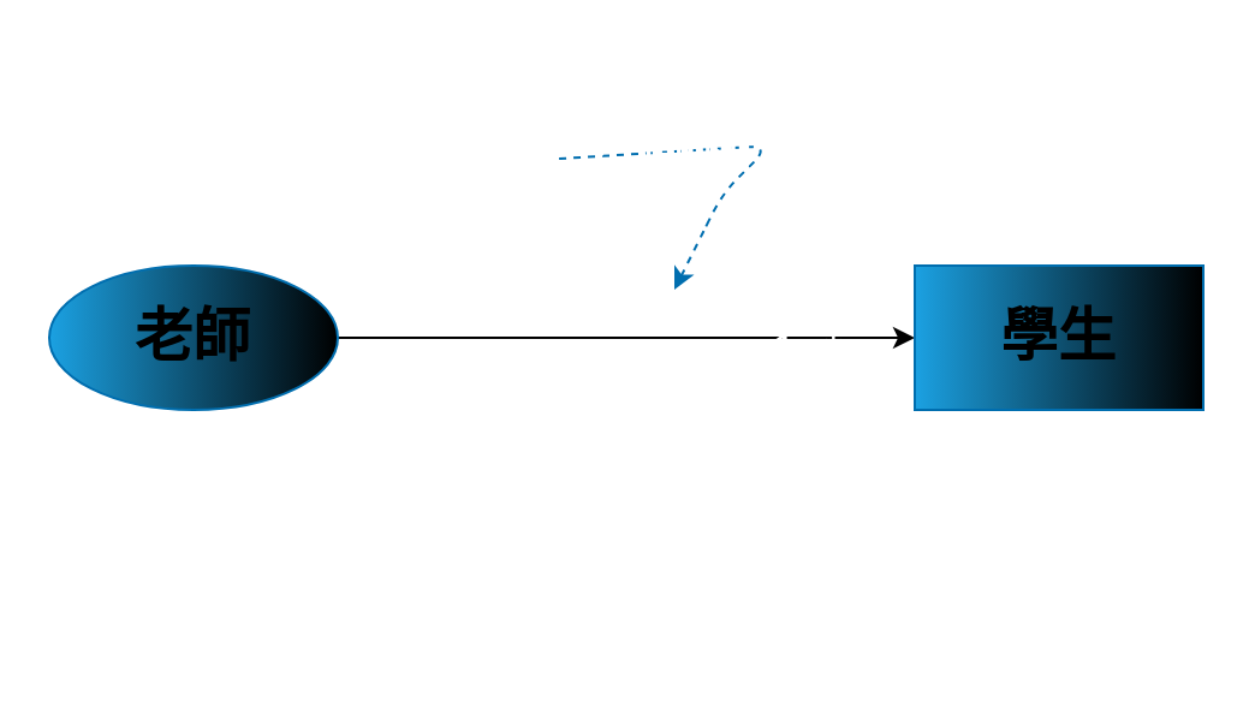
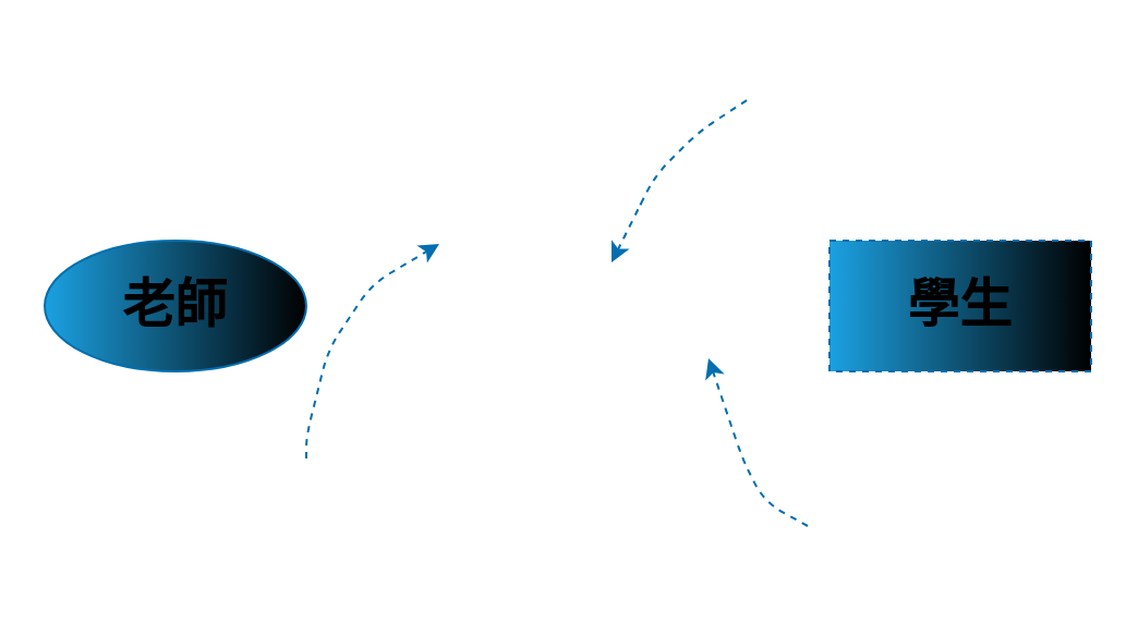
  <mxCell id="0" />
  <mxCell id="1" parent="0" />
- <mxCell id="2" style="edgeStyle=none;html=1;entryX=0;entryY=0.5;entryDx=0;entryDy=0;fontSize=24;fontColor=#000000;" edge="1" parent="1" source="3" target="4"><mxGeometry relative="1" as="geometry" /></mxCell>
  <mxCell id="3" value="&lt;font size=&quot;1&quot; color=&quot;#000000&quot;&gt;&lt;b style=&quot;font-size: 24px;&quot;&gt;老師&lt;/b&gt;&lt;/font&gt;" style="ellipse;whiteSpace=wrap;html=1;fillColor=#1ba1e2;fontColor=#ffffff;strokeColor=#006EAF;gradientColor=default;gradientDirection=east;" vertex="1" parent="1"><mxGeometry x="20" y="110" width="120" height="60" as="geometry" /></mxCell>
- <mxCell id="4" value="&lt;font size=&quot;1&quot; color=&quot;#000000&quot;&gt;&lt;b style=&quot;font-size: 24px;&quot;&gt;學生&lt;/b&gt;&lt;/font&gt;" style="rounded=0;whiteSpace=wrap;html=1;fillColor=#1ba1e2;fontColor=#ffffff;strokeColor=#006EAF;gradientColor=default;gradientDirection=east;" vertex="1" parent="1"><mxGeometry x="380" y="110" width="120" height="60" as="geometry" /></mxCell>
+ <mxCell id="4" value="&lt;font size=&quot;1&quot; color=&quot;#000000&quot;&gt;&lt;b style=&quot;font-size: 24px;&quot;&gt;學生&lt;/b&gt;&lt;/font&gt;" style="rounded=0;whiteSpace=wrap;html=1;fillColor=#1ba1e2;fontColor=#ffffff;strokeColor=#006EAF;gradientColor=default;gradientDirection=east;dashed=1;" vertex="1" parent="1"><mxGeometry x="380" y="110" width="120" height="60" as="geometry" /></mxCell>
+ <mxCell id="5" style="edgeStyle=none;html=1;entryX=0.014;entryY=0.538;entryDx=0;entryDy=0;entryPerimeter=0;dashed=1;fontSize=24;fontColor=#FFFFFF;fillColor=#1ba1e2;strokeColor=#006EAF;" edge="1" parent="1" source="6" target="11"><mxGeometry relative="1" as="geometry"><Array as="points"><mxPoint x="140" y="200" /><mxPoint x="150" y="160" /><mxPoint x="170" y="130" /></Array></mxGeometry></mxCell>
  <mxCell id="6" value="&lt;font color=&quot;#ffffff&quot;&gt;關聯名稱&lt;/font&gt;" style="text;html=1;align=center;verticalAlign=middle;resizable=0;points=[];autosize=1;strokeColor=none;fillColor=none;fontSize=24;fontColor=#000000;" vertex="1" parent="1"><mxGeometry x="80" y="210" width="120" height="40" as="geometry" /></mxCell>
+ <mxCell id="7" style="edgeStyle=none;html=1;entryX=0.29;entryY=0.975;entryDx=0;entryDy=0;entryPerimeter=0;dashed=1;fontSize=24;fontColor=#FFFFFF;exitX=0;exitY=0.275;exitDx=0;exitDy=0;exitPerimeter=0;fillColor=#1ba1e2;strokeColor=#006EAF;" edge="1" parent="1" source="8" target="10"><mxGeometry relative="1" as="geometry"><Array as="points"><mxPoint x="350" y="230" /><mxPoint x="340" y="210" /></Array></mxGeometry></mxCell>
  <mxCell id="8" value="多重性" style="text;html=1;align=center;verticalAlign=middle;resizable=0;points=[];autosize=1;strokeColor=none;fillColor=none;fontSize=24;fontColor=#FFFFFF;" vertex="1" parent="1"><mxGeometry x="370" y="230" width="100" height="40" as="geometry" /></mxCell>
- <mxCell id="9" value="&lt;font style=&quot;font-size: 20px;&quot;&gt;1&lt;/font&gt;" style="text;html=1;align=center;verticalAlign=middle;resizable=0;points=[];autosize=1;strokeColor=none;fillColor=none;fontSize=24;fontColor=#FFFFFF;" vertex="1" parent="1"><mxGeometry x="150" y="140" width="30" height="40" as="geometry" /></mxCell>
+ <mxCell id="9" value="&lt;font style=&quot;font-size: 20px;&quot;&gt;1&lt;/font&gt;" style="text;html=1;align=center;verticalAlign=middle;resizable=0;points=[];autosize=1;strokeColor=none;fillColor=none;fontSize=24;fontColor=#FFFFFF;" vertex="1" parent="1"><mxGeometry x="250" y="185" width="30" height="40" as="geometry" /></mxCell>
  <mxCell id="10" value="&lt;font style=&quot;font-size: 20px;&quot;&gt;1..*&lt;/font&gt;" style="text;html=1;align=center;verticalAlign=middle;resizable=0;points=[];autosize=1;strokeColor=none;fillColor=none;fontSize=24;fontColor=#FFFFFF;" vertex="1" parent="1"><mxGeometry x="310" y="125" width="50" height="40" as="geometry" /></mxCell>
  <mxCell id="11" value="&lt;font style=&quot;font-size: 24px;&quot;&gt;教導&lt;/font&gt;" style="text;html=1;align=center;verticalAlign=middle;resizable=0;points=[];autosize=1;strokeColor=none;fillColor=none;fontSize=20;fontColor=#FFFFFF;" vertex="1" parent="1"><mxGeometry x="200" y="90" width="70" height="40" as="geometry" /></mxCell>
  <mxCell id="12" style="html=1;fontSize=24;fontColor=#FFFFFF;exitX=0.017;exitY=0.638;exitDx=0;exitDy=0;exitPerimeter=0;dashed=1;fillColor=#1ba1e2;strokeColor=#006EAF;" edge="1" parent="1" source="13"><mxGeometry relative="1" as="geometry"><mxPoint x="280" y="120" as="targetPoint" /><Array as="points"><mxPoint x="320" y="60" /><mxPoint x="300" y="80" /><mxPoint x="290" y="100" /><mxPoint x="295" y="90" /></Array></mxGeometry></mxCell>
- <mxCell id="13" value="&lt;font style=&quot;font-size: 24px;&quot;&gt;方向箭頭&lt;/font&gt;" style="text;html=1;align=center;verticalAlign=middle;resizable=0;points=[];autosize=1;strokeColor=none;fillColor=none;fontSize=24;fontColor=#FFFFFF;" vertex="1" parent="1"><mxGeometry x="230" y="40" width="120" height="40" as="geometry" /></mxCell>
+ <mxCell id="13" value="&lt;font style=&quot;font-size: 24px;&quot;&gt;方向箭頭&lt;/font&gt;" style="text;html=1;align=center;verticalAlign=middle;resizable=0;points=[];autosize=1;strokeColor=none;fillColor=none;fontSize=24;fontColor=#FFFFFF;" vertex="1" parent="1"><mxGeometry x="340" y="20" width="120" height="40" as="geometry" /></mxCell>
